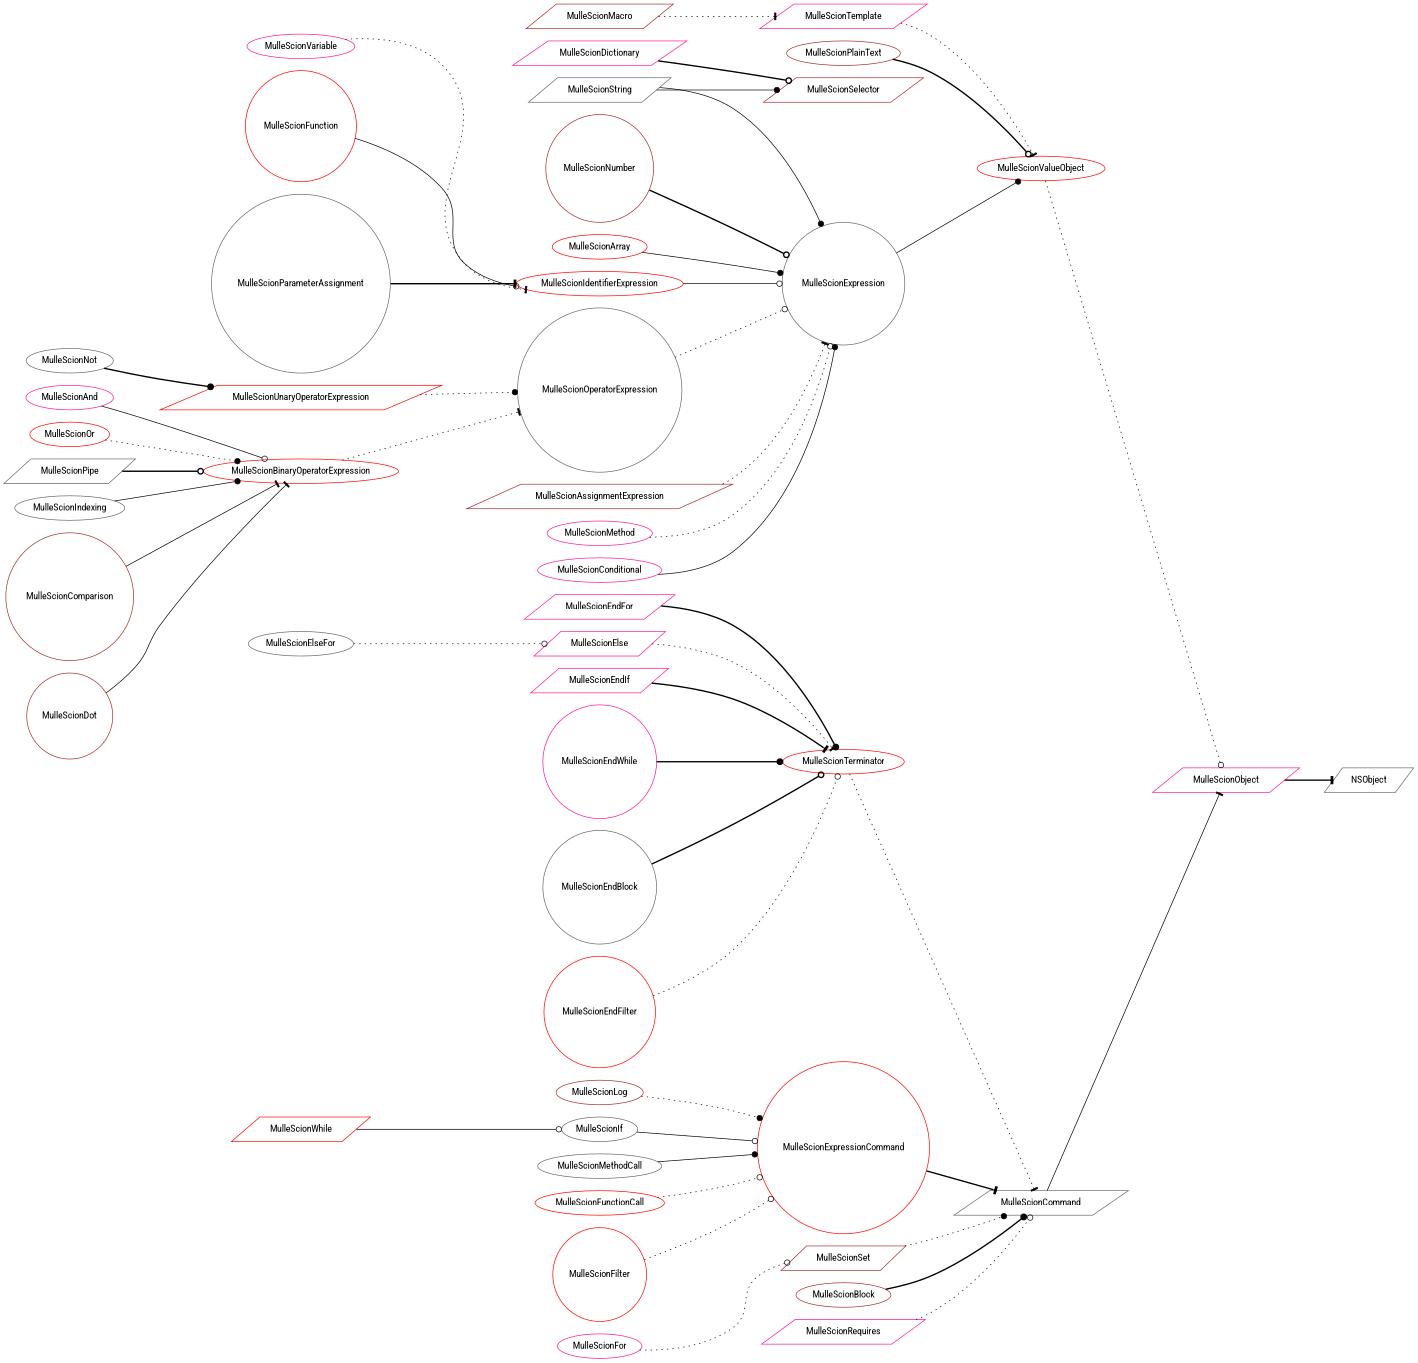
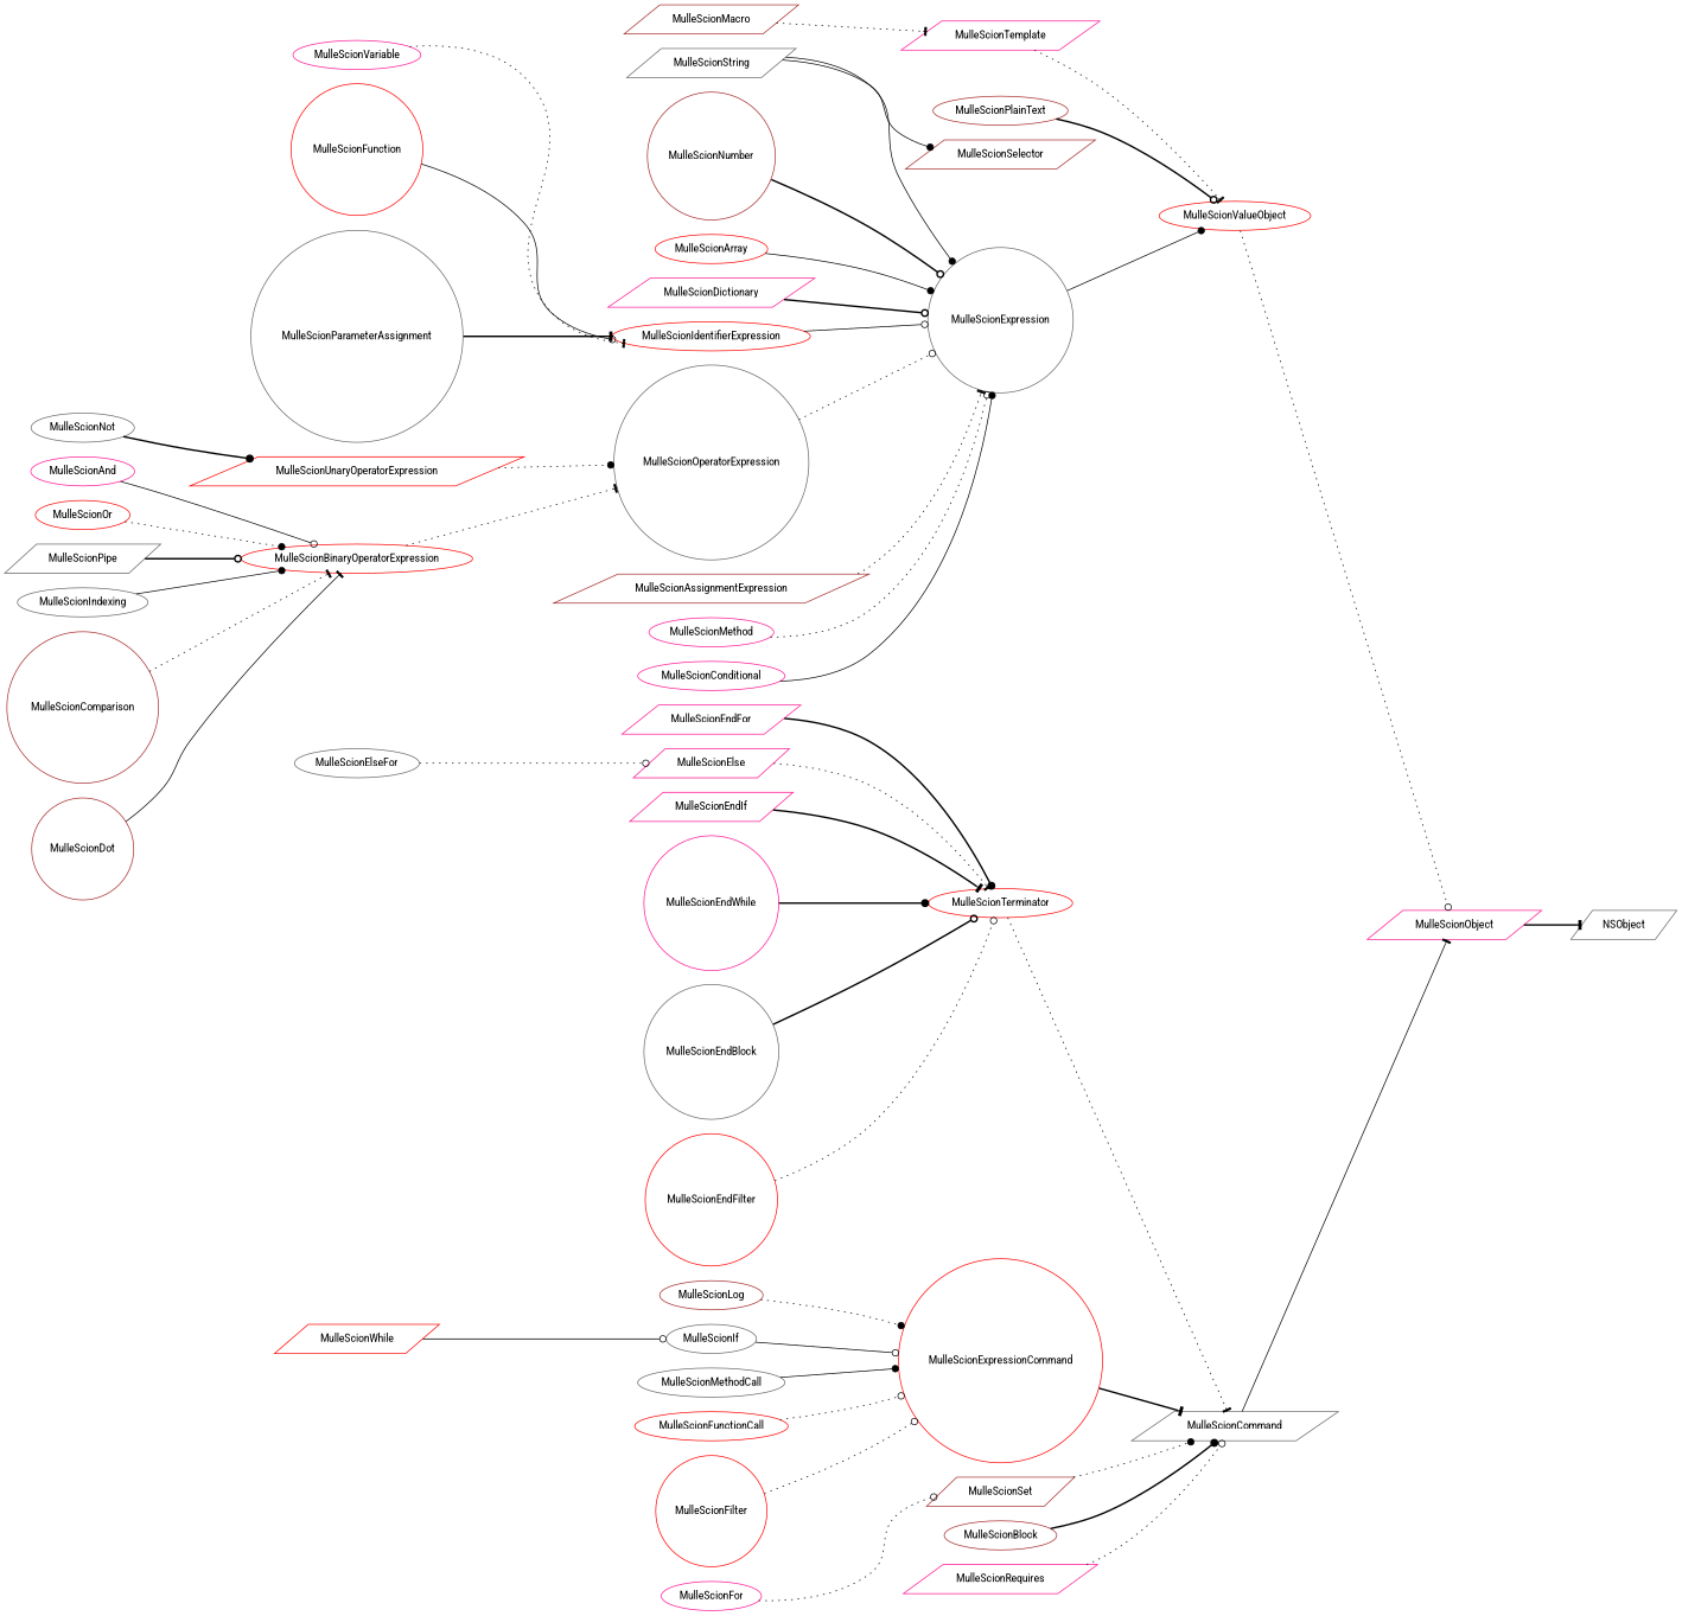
  digraph {
    fontname="Roboto Condensed"
    rankdir=LR
    node [color=deeppink fontname="Roboto Condensed" shape=ellipse]
    edge [arrowhead=odot fontname="Roboto Condensed" style=dotted]
    MulleScionObject [shape=parallelogram]
    NSObject [color=gray40 shape=parallelogram]
    MulleScionValueObject [color=red]
    MulleScionTemplate [shape=parallelogram]
    MulleScionPlainText [color=brown]
    MulleScionExpression [color=gray40 shape=circle]
    MulleScionNumber [color=brown shape=circle]
    MulleScionString [color=gray40 shape=parallelogram]
    MulleScionSelector [color=brown shape=parallelogram]
    MulleScionArray [color=red]
    MulleScionDictionary [shape=parallelogram]
    MulleScionIdentifierExpression [color=red]
    MulleScionVariable
    MulleScionOperatorExpression [color=gray40 shape=circle]
    MulleScionUnaryOperatorExpression [color=red shape=parallelogram]
    MulleScionNot [color=gray40]
    MulleScionBinaryOperatorExpression [color=red]
    MulleScionAnd
    MulleScionOr [color=red]
    MulleScionPipe [color=gray40 shape=parallelogram]
    MulleScionIndexing [color=gray40]
    MulleScionComparison [color=brown shape=circle]
    MulleScionDot [color=brown shape=circle]
    MulleScionFunction [color=red shape=circle]
    MulleScionParameterAssignment [color=gray40 shape=circle]
    MulleScionAssignmentExpression [color=brown shape=parallelogram]
    MulleScionMethod
    MulleScionConditional
    MulleScionCommand [color=gray40 shape=parallelogram]
    MulleScionTerminator [color=red]
    MulleScionEndFor [shape=parallelogram]
    MulleScionExpressionCommand [color=red shape=circle]
    MulleScionLog [color=brown]
    MulleScionSet [color=brown shape=parallelogram]
    MulleScionFor
    MulleScionIf [color=gray40]
    MulleScionElse [shape=parallelogram]
    MulleScionElseFor [color=gray40]
    MulleScionEndIf [shape=parallelogram]
    MulleScionWhile [color=red shape=parallelogram]
    MulleScionEndWhile [shape=circle]
    MulleScionBlock [color=brown]
    MulleScionEndBlock [color=gray40 shape=circle]
    MulleScionMethodCall [color=gray40]
    MulleScionFunctionCall [color=red]
    MulleScionFilter [color=red shape=circle]
    MulleScionEndFilter [color=red shape=circle]
    MulleScionMacro [color=brown shape=parallelogram]
    MulleScionRequires [shape=parallelogram]
    MulleScionObject -> NSObject [arrowhead=tee style=bold]
    MulleScionValueObject -> MulleScionObject
    MulleScionTemplate -> MulleScionValueObject [arrowhead=tee]
    MulleScionPlainText -> MulleScionValueObject [style=bold]
    MulleScionExpression -> MulleScionValueObject [arrowhead=dot style=solid]
    MulleScionNumber -> MulleScionExpression [style=bold]
    MulleScionString -> MulleScionExpression [arrowhead=dot style=solid]
    MulleScionString -> MulleScionSelector [arrowhead=dot style=solid]
    MulleScionArray -> MulleScionExpression [arrowhead=dot style=solid]
-   MulleScionDictionary -> MulleScionSelector [style=bold]
+   MulleScionDictionary -> MulleScionExpression [style=bold]
    MulleScionIdentifierExpression -> MulleScionExpression [style=solid]
    MulleScionVariable -> MulleScionIdentifierExpression [arrowhead=tee]
    MulleScionOperatorExpression -> MulleScionExpression
    MulleScionUnaryOperatorExpression -> MulleScionOperatorExpression [arrowhead=dot]
    MulleScionNot -> MulleScionUnaryOperatorExpression [arrowhead=dot style=bold]
    MulleScionBinaryOperatorExpression -> MulleScionOperatorExpression [arrowhead=tee]
    MulleScionAnd -> MulleScionBinaryOperatorExpression [style=solid]
    MulleScionOr -> MulleScionBinaryOperatorExpression [arrowhead=dot]
    MulleScionPipe -> MulleScionBinaryOperatorExpression [style=bold]
    MulleScionIndexing -> MulleScionBinaryOperatorExpression [arrowhead=dot style=solid]
-   MulleScionComparison -> MulleScionBinaryOperatorExpression [arrowhead=tee style=solid]
+   MulleScionComparison -> MulleScionBinaryOperatorExpression [arrowhead=tee]
    MulleScionDot -> MulleScionBinaryOperatorExpression [arrowhead=tee style=solid]
    MulleScionFunction -> MulleScionIdentifierExpression [style=solid]
    MulleScionParameterAssignment -> MulleScionIdentifierExpression [arrowhead=tee style=bold]
    MulleScionAssignmentExpression -> MulleScionExpression [arrowhead=tee]
    MulleScionMethod -> MulleScionExpression
    MulleScionConditional -> MulleScionExpression [arrowhead=dot style=solid]
    MulleScionCommand -> MulleScionObject [arrowhead=tee style=solid]
    MulleScionTerminator -> MulleScionCommand [arrowhead=tee]
    MulleScionEndFor -> MulleScionTerminator [arrowhead=dot style=bold]
    MulleScionExpressionCommand -> MulleScionCommand [arrowhead=tee style=bold]
    MulleScionLog -> MulleScionExpressionCommand [arrowhead=dot]
    MulleScionSet -> MulleScionCommand [arrowhead=dot]
    MulleScionFor -> MulleScionSet
    MulleScionIf -> MulleScionExpressionCommand [style=solid]
    MulleScionElse -> MulleScionTerminator [arrowhead=tee]
    MulleScionElseFor -> MulleScionElse
    MulleScionEndIf -> MulleScionTerminator [arrowhead=tee style=bold]
    MulleScionWhile -> MulleScionIf [style=solid]
    MulleScionEndWhile -> MulleScionTerminator [arrowhead=dot style=bold]
    MulleScionBlock -> MulleScionCommand [arrowhead=dot style=bold]
    MulleScionEndBlock -> MulleScionTerminator [style=bold]
    MulleScionMethodCall -> MulleScionExpressionCommand [arrowhead=dot style=solid]
    MulleScionFunctionCall -> MulleScionExpressionCommand
    MulleScionFilter -> MulleScionExpressionCommand
    MulleScionEndFilter -> MulleScionTerminator
    MulleScionMacro -> MulleScionTemplate [arrowhead=tee]
    MulleScionRequires -> MulleScionCommand
  }
